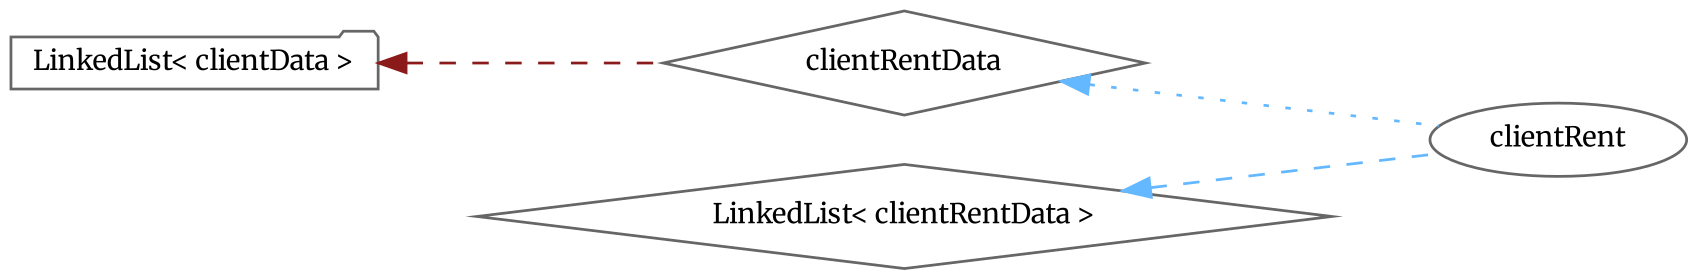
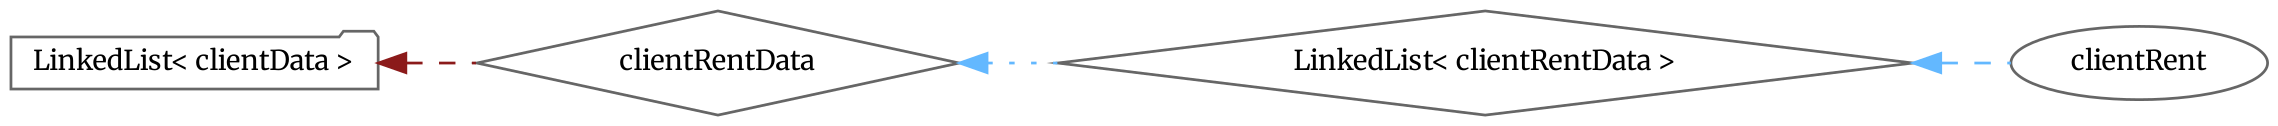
  digraph {
    fontname=Merriweather
    rankdir=LR
    node [color=grey40 fillcolor=white fontname=Merriweather fontsize=10 shape=diamond style=filled]
    edge [color=steelblue1 dir=back fontname=Merriweather fontsize=10 labelfontname=Helvetica labelfontsize=10 style=dashed]
    n1 [height=0.2 label="LinkedList\< clientData \>" shape=folder width=0.4]
    n2 [height=0.2 label=clientRentData width=0.4]
    n3 [height=0.2 label=clientRent shape=ellipse width=0.4]
    n4 [height=0.2 label="LinkedList\< clientRentData \>" width=0.4]
    n1 -> n2 [color=firebrick4]
-   n2 -> n3 [style=dotted]
+   n2 -> n4 [style=dotted]
    n4 -> n3
  }
